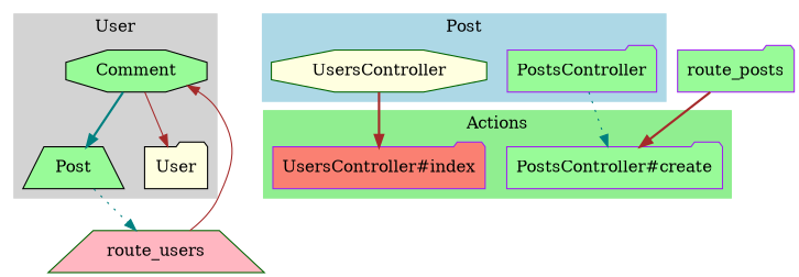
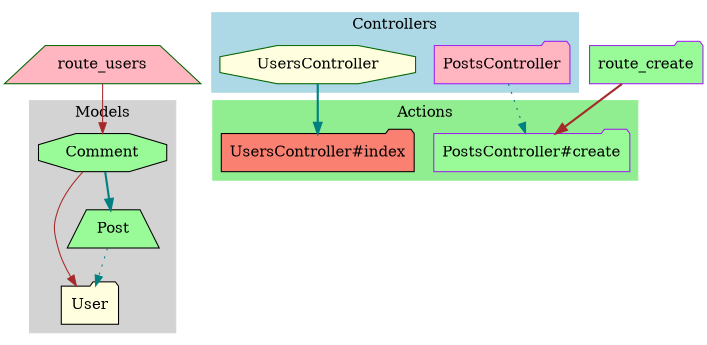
  digraph {
    rankdir=TB
    node [color=black fillcolor=palegreen shape=folder style=filled]
    edge [color=teal style=bold]
    n1 [fillcolor=lightyellow label=User]
    n2 [label=Post shape=trapezium]
    n3 [label=Comment shape=octagon]
    n4 [color=darkgreen fillcolor=lightyellow label=UsersController shape=octagon]
-   n5 [color=purple label=PostsController]
-   n6 [color=purple fillcolor=salmon label="UsersController#index"]
+   n5 [color=purple fillcolor=lightpink label=PostsController]
+   n6 [fillcolor=salmon label="UsersController#index"]
    n7 [color=purple label="PostsController#create"]
    route_users [color=darkgreen fillcolor=lightpink shape=trapezium]
-   route_posts [color=purple]
+   route_posts [color=purple label=route_create]
    subgraph cluster_1 {
      color=lightgrey
-     label=User
+     label=Models
      style=filled
      n1
      n2
      n3
    }
    subgraph cluster_2 {
      color=lightblue
-     label=Post
+     label=Controllers
      style=filled
      n4
      n5
    }
    subgraph cluster_3 {
      color=lightgreen
      label=Actions
      style=filled
      n6
      n7
    }
-   n2 -> route_users [arrowhead=normal style=dotted]
+   n2 -> n1 [arrowhead=normal style=dotted]
    n3 -> n1 [arrowhead=normal color=brown style=solid]
    n3 -> n2 [arrowhead=normal]
-   n4 -> n6 [color=brown]
+   n4 -> n6
    n5 -> n7 [style=dotted]
    route_users -> n3 [color=brown style=solid]
    route_posts -> n7 [color=brown]
  }
